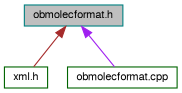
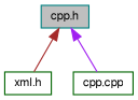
  digraph {
    node [color=darkgreen fillcolor=white fontname=FreeSans fontsize=10 shape=record style=filled]
    edge [dir=back fontname=FreeSans fontsize=10 labelfontname=FreeSans labelfontsize=10 style=solid]
-   n1 [color=teal fillcolor=grey75 fontcolor=black height=0.2 label="obmolecformat.h" width=0.4]
+   n1 [color=teal fillcolor=grey75 fontcolor=black height=0.2 label="cpp.h" width=0.4]
    n2 [height=0.2 label="xml.h" width=0.4]
-   n3 [height=0.2 label="obmolecformat.cpp" width=0.4]
+   n3 [height=0.2 label="cpp.cpp" width=0.4]
    n1 -> n2 [color=brown]
    n1 -> n3 [color=purple]
  }
